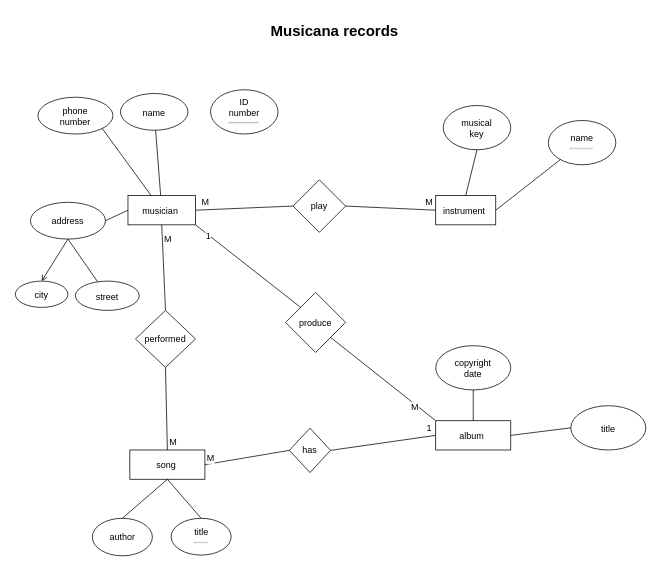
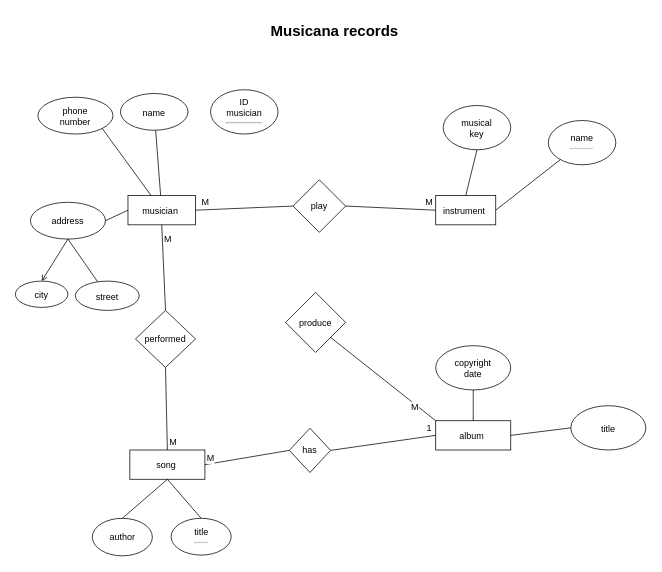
  <mxCell id="0" />
  <mxCell id="1" parent="0" />
  <mxCell id="2" value="&lt;b style=&quot;font-size: 20px;&quot;&gt;&lt;span style=&quot;font-size: 20px; font-family: Arial, sans-serif; position: relative; top: 0.5pt;&quot;&gt;Musicana records&lt;/span&gt;&lt;/b&gt;" style="text;html=1;align=center;verticalAlign=middle;resizable=0;points=[];autosize=1;strokeColor=none;fillColor=none;fontSize=20;" vertex="1" parent="1"><mxGeometry x="350" y="20" width="190" height="40" as="geometry" /></mxCell>
  <mxCell id="3" value="&lt;span style=&quot;font-size: 12px; font-family: Arial, sans-serif; position: relative; top: 0.5pt;&quot;&gt;song&amp;nbsp;&lt;/span&gt;" style="rounded=0;whiteSpace=wrap;html=1;fontSize=12;" vertex="1" parent="1"><mxGeometry x="172.5" y="599" width="100" height="39" as="geometry" /></mxCell>
  <mxCell id="4" value="&lt;span style=&quot;font-size: 12px; font-family: Arial, sans-serif; position: relative; top: 0.5pt;&quot;&gt;album&amp;nbsp;&lt;/span&gt;" style="rounded=0;whiteSpace=wrap;html=1;fontSize=12;" vertex="1" parent="1"><mxGeometry x="580" y="560" width="100" height="39" as="geometry" /></mxCell>
  <mxCell id="5" value="&lt;span style=&quot;font-size: 12px; font-family: Arial, sans-serif; position: relative; top: 0.5pt;&quot;&gt;instrument&amp;nbsp;&lt;/span&gt;" style="rounded=0;whiteSpace=wrap;html=1;fontSize=12;" vertex="1" parent="1"><mxGeometry x="580" y="260" width="80" height="39" as="geometry" /></mxCell>
  <mxCell id="6" value="&lt;span style=&quot;font-size: 12px; font-family: Arial, sans-serif; position: relative; top: 0.5pt;&quot;&gt;musician&amp;nbsp;&lt;/span&gt;" style="rounded=0;whiteSpace=wrap;html=1;fontSize=12;" vertex="1" parent="1"><mxGeometry x="170" y="260" width="90" height="39" as="geometry" /></mxCell>
  <mxCell id="7" value="&lt;span style=&quot;font-size: 12px; font-family: Arial, sans-serif; position: relative; top: 0.5pt;&quot;&gt;phone&lt;br style=&quot;font-size: 12px;&quot;&gt;number&lt;/span&gt;" style="ellipse;whiteSpace=wrap;html=1;fontSize=12;" vertex="1" parent="1"><mxGeometry x="50" y="129" width="100" height="49" as="geometry" /></mxCell>
  <mxCell id="8" value="&lt;span style=&quot;font-size: 12px; font-family: Arial, sans-serif; position: relative; top: 0.5pt;&quot;&gt;city&lt;/span&gt;" style="ellipse;whiteSpace=wrap;html=1;fontSize=12;" vertex="1" parent="1"><mxGeometry y="374" width="70" height="35" as="geometry" x="20" /></mxCell>
  <mxCell id="9" value="&lt;span style=&quot;font-size: 12px; font-family: Arial, sans-serif; position: relative; top: 0.5pt;&quot;&gt;street&lt;/span&gt;" style="ellipse;whiteSpace=wrap;html=1;fontSize=12;" vertex="1" parent="1"><mxGeometry x="100" y="374" width="85" height="39" as="geometry" /></mxCell>
  <mxCell id="10" value="&lt;span style=&quot;font-size: 12px; font-family: Arial, sans-serif; position: relative; top: 0.5pt;&quot;&gt;address&lt;/span&gt;" style="ellipse;whiteSpace=wrap;html=1;fontSize=12;" vertex="1" parent="1"><mxGeometry x="40" y="269" width="100" height="49" as="geometry" /></mxCell>
  <mxCell id="11" value="&lt;span style=&quot;font-size: 12px; font-family: Arial, sans-serif; position: relative; top: 0.5pt;&quot;&gt;name&lt;/span&gt;" style="ellipse;whiteSpace=wrap;html=1;fontSize=12;" vertex="1" parent="1"><mxGeometry x="160" y="124" width="90" height="49" as="geometry" /></mxCell>
- <mxCell id="12" value="&lt;span style=&quot;font-size: 12px; font-family: Arial, sans-serif; position: relative; top: 0.5pt;&quot;&gt;ID&lt;br style=&quot;font-size: 12px;&quot;&gt;number&lt;/span&gt;&lt;hr style=&quot;font-size: 12px;&quot;&gt;" style="ellipse;whiteSpace=wrap;html=1;fontSize=12;" vertex="1" parent="1"><mxGeometry x="280" y="119" width="90" height="59" as="geometry" /></mxCell>
+ <mxCell id="12" value="&lt;span style=&quot;font-size: 12px; font-family: Arial, sans-serif; position: relative; top: 0.5pt;&quot;&gt;ID&lt;br style=&quot;font-size: 12px;&quot;&gt;musician&lt;/span&gt;&lt;hr style=&quot;font-size: 12px;&quot;&gt;" style="ellipse;whiteSpace=wrap;html=1;fontSize=12;" vertex="1" parent="1"><mxGeometry x="280" y="119" width="90" height="59" as="geometry" /></mxCell>
  <mxCell id="13" value="" style="endArrow=open;html=1;rounded=0;exitX=0.5;exitY=1;exitDx=0;exitDy=0;entryX=0.5;entryY=0;entryDx=0;entryDy=0;fontSize=12;" edge="1" parent="1" source="10" target="8"><mxGeometry width="50" height="50" relative="1" as="geometry"><mxPoint x="420" y="430" as="sourcePoint" /><mxPoint x="470" y="380" as="targetPoint" /></mxGeometry></mxCell>
  <mxCell id="14" value="" style="endArrow=none;html=1;rounded=0;fontSize=12;exitX=0.5;exitY=1;exitDx=0;exitDy=0;" edge="1" parent="1" source="10" target="9"><mxGeometry width="50" height="50" relative="1" as="geometry"><mxPoint x="180" y="379" as="sourcePoint" /><mxPoint x="470" y="380" as="targetPoint" /></mxGeometry></mxCell>
  <mxCell id="15" value="" style="endArrow=none;html=1;rounded=0;entryX=1;entryY=0.5;entryDx=0;entryDy=0;exitX=0;exitY=0.5;exitDx=0;exitDy=0;fontSize=12;" edge="1" parent="1" source="6" target="10"><mxGeometry width="50" height="50" relative="1" as="geometry"><mxPoint x="420" y="430" as="sourcePoint" /><mxPoint x="470" y="380" as="targetPoint" /></mxGeometry></mxCell>
  <mxCell id="16" value="" style="endArrow=none;html=1;rounded=0;entryX=1;entryY=1;entryDx=0;entryDy=0;fontSize=12;" edge="1" parent="1" source="6" target="7"><mxGeometry width="50" height="50" relative="1" as="geometry"><mxPoint x="420" y="430" as="sourcePoint" /><mxPoint x="470" y="380" as="targetPoint" /></mxGeometry></mxCell>
  <mxCell id="17" value="" style="endArrow=none;html=1;rounded=0;fontSize=12;" edge="1" parent="1" source="6" target="11"><mxGeometry width="50" height="50" relative="1" as="geometry"><mxPoint x="420" y="430" as="sourcePoint" /><mxPoint x="470" y="380" as="targetPoint" /></mxGeometry></mxCell>
  <mxCell id="18" value="&lt;span style=&quot;font-size: 12px; font-family: Arial, sans-serif; position: relative; top: 0.5pt;&quot;&gt;name&lt;/span&gt;&lt;hr style=&quot;font-size: 12px;&quot;&gt;" style="ellipse;whiteSpace=wrap;html=1;fontSize=12;" vertex="1" parent="1"><mxGeometry x="730" y="160" width="90" height="59" as="geometry" /></mxCell>
  <mxCell id="19" value="&lt;span style=&quot;font-size: 12px; font-family: Arial, sans-serif; position: relative; top: 0.5pt;&quot;&gt;musical&lt;br style=&quot;font-size: 12px;&quot;&gt;key&lt;/span&gt;" style="ellipse;whiteSpace=wrap;html=1;fontSize=12;" vertex="1" parent="1"><mxGeometry x="590" y="140" width="90" height="59" as="geometry" /></mxCell>
  <mxCell id="20" value="" style="endArrow=none;html=1;rounded=0;entryX=0.5;entryY=0;entryDx=0;entryDy=0;exitX=0.5;exitY=1;exitDx=0;exitDy=0;fontSize=12;" edge="1" parent="1" source="19" target="5"><mxGeometry width="50" height="50" relative="1" as="geometry"><mxPoint x="590" y="420" as="sourcePoint" /><mxPoint x="640" y="370" as="targetPoint" /></mxGeometry></mxCell>
  <mxCell id="21" value="" style="endArrow=none;html=1;rounded=0;entryX=1;entryY=0.5;entryDx=0;entryDy=0;fontSize=12;" edge="1" parent="1" source="18" target="5"><mxGeometry width="50" height="50" relative="1" as="geometry"><mxPoint x="590" y="420" as="sourcePoint" /><mxPoint x="640" y="370" as="targetPoint" /></mxGeometry></mxCell>
  <mxCell id="22" value="&lt;span style=&quot;font-size: 12px; font-family: Arial, sans-serif; position: relative; top: 0.5pt;&quot;&gt;copyright&lt;br style=&quot;font-size: 12px;&quot;&gt;date&lt;/span&gt;" style="ellipse;whiteSpace=wrap;html=1;fontSize=12;" vertex="1" parent="1"><mxGeometry x="580" y="460" width="100" height="59" as="geometry" /></mxCell>
  <mxCell id="23" value="&lt;span style=&quot;font-size: 12px; font-family: Arial, sans-serif; position: relative; top: 0.5pt;&quot;&gt;title&lt;/span&gt;" style="ellipse;whiteSpace=wrap;html=1;fontSize=12;" vertex="1" parent="1"><mxGeometry x="760" y="540" width="100" height="59" as="geometry" /></mxCell>
  <mxCell id="24" value="" style="endArrow=none;html=1;rounded=0;exitX=1;exitY=0.5;exitDx=0;exitDy=0;entryX=0;entryY=0.5;entryDx=0;entryDy=0;fontSize=12;" edge="1" parent="1" source="4" target="23"><mxGeometry width="50" height="50" relative="1" as="geometry"><mxPoint x="720" y="479" as="sourcePoint" /><mxPoint x="770" y="429" as="targetPoint" /></mxGeometry></mxCell>
  <mxCell id="25" value="" style="endArrow=none;html=1;rounded=0;exitX=0.5;exitY=0;exitDx=0;exitDy=0;entryX=0.5;entryY=1;entryDx=0;entryDy=0;fontSize=12;" edge="1" parent="1" source="4" target="22"><mxGeometry width="50" height="50" relative="1" as="geometry"><mxPoint x="720" y="479" as="sourcePoint" /><mxPoint x="770" y="429" as="targetPoint" /></mxGeometry></mxCell>
  <mxCell id="26" value="&lt;span style=&quot;font-size: 12px; font-family: Arial, sans-serif; position: relative; top: 0.5pt;&quot;&gt;author&lt;/span&gt;" style="ellipse;whiteSpace=wrap;html=1;fontSize=12;" vertex="1" parent="1"><mxGeometry x="122.5" y="690" width="80" height="50" as="geometry" /></mxCell>
  <mxCell id="27" value="&lt;span style=&quot;font-size: 12px; font-family: Arial, sans-serif; position: relative; top: 0.5pt;&quot;&gt;title&lt;/span&gt;&lt;hr style=&quot;font-size: 12px;&quot;&gt;" style="ellipse;whiteSpace=wrap;html=1;fontSize=12;" vertex="1" parent="1"><mxGeometry x="227.5" y="690" width="80" height="49" as="geometry" /></mxCell>
  <mxCell id="28" value="" style="endArrow=none;html=1;rounded=0;exitX=0.5;exitY=1;exitDx=0;exitDy=0;entryX=0.5;entryY=0;entryDx=0;entryDy=0;fontSize=12;" edge="1" parent="1" source="3" target="26"><mxGeometry width="50" height="50" relative="1" as="geometry"><mxPoint x="452.5" y="459" as="sourcePoint" /><mxPoint x="502.5" y="409" as="targetPoint" /></mxGeometry></mxCell>
  <mxCell id="29" value="" style="endArrow=none;html=1;rounded=0;exitX=0.5;exitY=1;exitDx=0;exitDy=0;entryX=0.5;entryY=0;entryDx=0;entryDy=0;fontSize=12;" edge="1" parent="1" source="3" target="27"><mxGeometry width="50" height="50" relative="1" as="geometry"><mxPoint x="452.5" y="459" as="sourcePoint" /><mxPoint x="502.5" y="409" as="targetPoint" /></mxGeometry></mxCell>
  <mxCell id="30" value="&lt;span style=&quot;font-family: Arial, sans-serif; position: relative; top: 0.5pt; font-size: 12px;&quot;&gt;&lt;font style=&quot;font-size: 12px;&quot;&gt;produce&lt;/font&gt;&lt;/span&gt;" style="rhombus;whiteSpace=wrap;html=1;fontSize=12;" vertex="1" parent="1"><mxGeometry x="380" y="389" width="80" height="80" as="geometry" /></mxCell>
  <mxCell id="31" value="&lt;span style=&quot;font-family: Arial, sans-serif; position: relative; top: 0.5pt; font-size: 12px;&quot;&gt;&lt;font style=&quot;font-size: 12px;&quot;&gt;performed&lt;/font&gt;&lt;/span&gt;" style="rhombus;whiteSpace=wrap;html=1;fontSize=12;" vertex="1" parent="1"><mxGeometry x="180" y="413" width="80" height="76" as="geometry" /></mxCell>
  <mxCell id="32" value="has" style="rhombus;whiteSpace=wrap;html=1;fontSize=12;" vertex="1" parent="1"><mxGeometry x="385" y="570" width="55" height="59" as="geometry" /></mxCell>
  <mxCell id="33" value="&lt;span style=&quot;font-size: 12px; font-family: Arial, sans-serif; position: relative; top: 0.5pt;&quot;&gt;play&lt;/span&gt;" style="rhombus;whiteSpace=wrap;html=1;fontSize=12;" vertex="1" parent="1"><mxGeometry x="390" y="239" width="70" height="70" as="geometry" /></mxCell>
  <mxCell id="34" value="" style="endArrow=none;html=1;rounded=0;entryX=1;entryY=0.5;entryDx=0;entryDy=0;exitX=0;exitY=0.5;exitDx=0;exitDy=0;fontSize=12;" edge="1" parent="1" source="5" target="33"><mxGeometry width="50" height="50" relative="1" as="geometry"><mxPoint x="590" y="429" as="sourcePoint" /><mxPoint x="640" y="379" as="targetPoint" /></mxGeometry></mxCell>
  <mxCell id="35" value="M" style="edgeLabel;html=1;align=center;verticalAlign=middle;resizable=0;points=[];fontSize=12;" vertex="1" connectable="0" parent="34"><mxGeometry x="-0.681" y="-3" relative="1" as="geometry"><mxPoint x="9" y="-7" as="offset" /></mxGeometry></mxCell>
  <mxCell id="36" value="" style="endArrow=none;html=1;rounded=0;entryX=1;entryY=0.5;entryDx=0;entryDy=0;exitX=0;exitY=0.5;exitDx=0;exitDy=0;fontSize=12;" edge="1" parent="1" source="33" target="6"><mxGeometry width="50" height="50" relative="1" as="geometry"><mxPoint x="590" y="429" as="sourcePoint" /><mxPoint x="640" y="379" as="targetPoint" /></mxGeometry></mxCell>
  <mxCell id="37" value="M" style="edgeLabel;html=1;align=center;verticalAlign=middle;resizable=0;points=[];fontSize=12;" vertex="1" connectable="0" parent="36"><mxGeometry x="0.738" y="-1" relative="1" as="geometry"><mxPoint x="-5" y="-9" as="offset" /></mxGeometry></mxCell>
  <mxCell id="38" value="" style="endArrow=none;html=1;rounded=0;entryX=0;entryY=0.5;entryDx=0;entryDy=0;exitX=1;exitY=0.5;exitDx=0;exitDy=0;fontSize=12;" edge="1" parent="1" source="3" target="32"><mxGeometry width="50" height="50" relative="1" as="geometry"><mxPoint x="590" y="429" as="sourcePoint" /><mxPoint x="640" y="379" as="targetPoint" /></mxGeometry></mxCell>
  <mxCell id="39" value="M" style="edgeLabel;html=1;align=center;verticalAlign=middle;resizable=0;points=[];fontSize=12;" vertex="1" connectable="0" parent="38"><mxGeometry x="-0.557" y="2" relative="1" as="geometry"><mxPoint x="-17" y="-3" as="offset" /></mxGeometry></mxCell>
  <mxCell id="40" value="" style="endArrow=none;html=1;rounded=0;exitX=0;exitY=0.5;exitDx=0;exitDy=0;entryX=1;entryY=0.5;entryDx=0;entryDy=0;fontSize=12;" edge="1" parent="1" source="4" target="32"><mxGeometry width="50" height="50" relative="1" as="geometry"><mxPoint x="590" y="429" as="sourcePoint" /><mxPoint x="640" y="379" as="targetPoint" /></mxGeometry></mxCell>
  <mxCell id="41" value="1" style="edgeLabel;html=1;align=center;verticalAlign=middle;resizable=0;points=[];fontSize=12;" vertex="1" connectable="0" parent="40"><mxGeometry x="-0.655" y="1" relative="1" as="geometry"><mxPoint x="14" y="-14" as="offset" /></mxGeometry></mxCell>
  <mxCell id="42" value="" style="endArrow=none;html=1;rounded=0;entryX=0.5;entryY=1;entryDx=0;entryDy=0;exitX=0.5;exitY=0;exitDx=0;exitDy=0;fontSize=12;" edge="1" parent="1" source="3" target="31"><mxGeometry width="50" height="50" relative="1" as="geometry"><mxPoint x="590" y="429" as="sourcePoint" /><mxPoint x="640" y="379" as="targetPoint" /></mxGeometry></mxCell>
  <mxCell id="43" value="M" style="edgeLabel;html=1;align=center;verticalAlign=middle;resizable=0;points=[];fontSize=12;" vertex="1" connectable="0" parent="42"><mxGeometry x="-0.31" y="-2" relative="1" as="geometry"><mxPoint x="6" y="28" as="offset" /></mxGeometry></mxCell>
  <mxCell id="44" value="" style="endArrow=none;html=1;rounded=0;entryX=0.5;entryY=1;entryDx=0;entryDy=0;exitX=0.5;exitY=0;exitDx=0;exitDy=0;fontSize=12;" edge="1" parent="1" source="31" target="6"><mxGeometry width="50" height="50" relative="1" as="geometry"><mxPoint x="590" y="429" as="sourcePoint" /><mxPoint x="640" y="379" as="targetPoint" /></mxGeometry></mxCell>
  <mxCell id="45" value="M" style="edgeLabel;html=1;align=center;verticalAlign=middle;resizable=0;points=[];fontSize=12;" vertex="1" connectable="0" parent="44"><mxGeometry x="0.488" y="-4" relative="1" as="geometry"><mxPoint x="2" y="-10" as="offset" /></mxGeometry></mxCell>
- <mxCell id="46" value="" style="endArrow=none;html=1;rounded=0;exitX=0;exitY=0;exitDx=0;exitDy=0;entryX=1;entryY=1;entryDx=0;entryDy=0;fontSize=12;" edge="1" parent="1" source="30" target="6"><mxGeometry width="50" height="50" relative="1" as="geometry"><mxPoint x="590" y="429" as="sourcePoint" /><mxPoint x="640" y="379" as="targetPoint" /></mxGeometry></mxCell>
- <mxCell id="47" value="1" style="edgeLabel;html=1;align=center;verticalAlign=middle;resizable=0;points=[];fontSize=12;" vertex="1" connectable="0" parent="46"><mxGeometry x="0.748" y="3" relative="1" as="geometry"><mxPoint x="1" as="offset" /></mxGeometry></mxCell>
  <mxCell id="48" value="" style="endArrow=none;html=1;rounded=0;entryX=0;entryY=0;entryDx=0;entryDy=0;exitX=1;exitY=1;exitDx=0;exitDy=0;fontSize=12;" edge="1" parent="1" source="30" target="4"><mxGeometry width="50" height="50" relative="1" as="geometry"><mxPoint x="590" y="429" as="sourcePoint" /><mxPoint x="640" y="379" as="targetPoint" /></mxGeometry></mxCell>
  <mxCell id="49" value="M" style="edgeLabel;html=1;align=center;verticalAlign=middle;resizable=0;points=[];fontSize=12;" vertex="1" connectable="0" parent="48"><mxGeometry x="0.622" y="-3" relative="1" as="geometry"><mxPoint as="offset" /></mxGeometry></mxCell>
